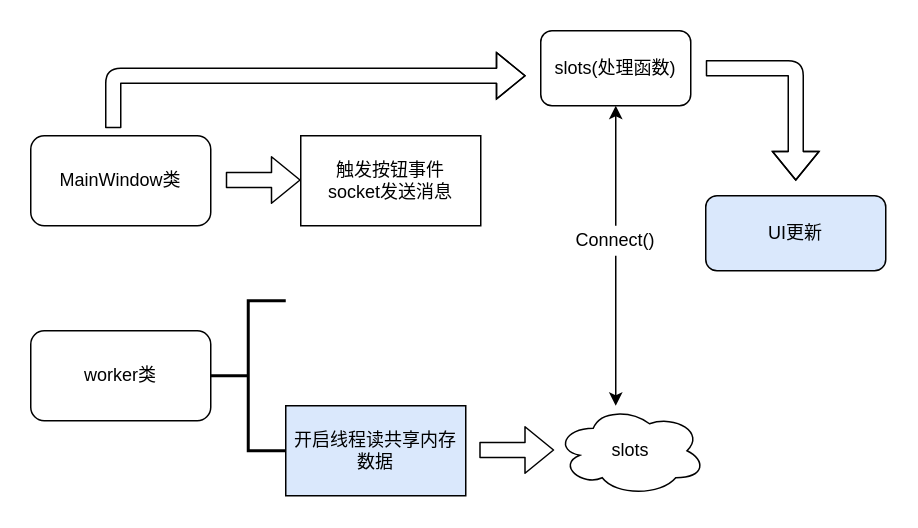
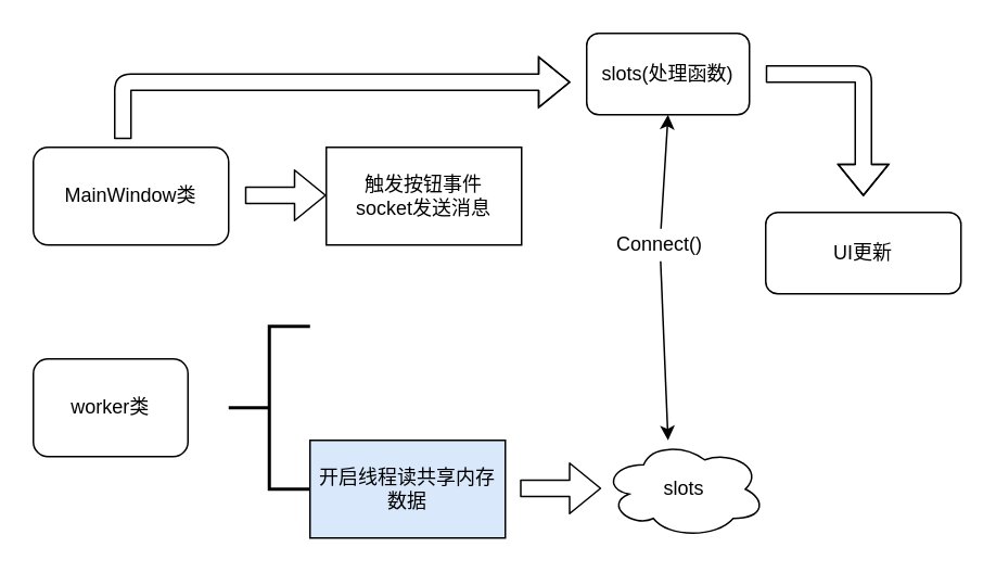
  <mxCell id="0" />
  <mxCell id="1" parent="0" />
  <mxCell id="2" value="MainWindow类" style="rounded=1;whiteSpace=wrap;html=1;" vertex="1" parent="1"><mxGeometry x="20" y="90" width="120" height="60" as="geometry" /></mxCell>
- <mxCell id="3" value="worker类" style="rounded=1;whiteSpace=wrap;html=1;" vertex="1" parent="1"><mxGeometry x="20" y="220" width="120" height="60" as="geometry" /></mxCell>
+ <mxCell id="3" value="worker类" style="rounded=1;whiteSpace=wrap;html=1;" vertex="1" parent="1"><mxGeometry x="20" y="220" width="95" height="60" as="geometry" /></mxCell>
  <mxCell id="4" value="" style="shape=flexArrow;endArrow=classic;html=1;" edge="1" parent="1"><mxGeometry width="50" height="50" relative="1" as="geometry"><mxPoint x="150" y="119.5" as="sourcePoint" /><mxPoint x="200" y="119.5" as="targetPoint" /></mxGeometry></mxCell>
  <mxCell id="5" value="触发按钮事件&lt;br&gt;socket发送消息" style="rounded=0;whiteSpace=wrap;html=1;" vertex="1" parent="1"><mxGeometry x="200" y="90" width="120" height="60" as="geometry" /></mxCell>
  <mxCell id="6" value="" style="strokeWidth=2;html=1;shape=mxgraph.flowchart.annotation_2;align=left;labelPosition=right;pointerEvents=1;" vertex="1" parent="1"><mxGeometry x="140" y="200" width="50" height="100" as="geometry" /></mxCell>
  <mxCell id="7" value="开启线程读共享内存数据" style="rounded=0;whiteSpace=wrap;html=1;fillColor=#dae8fc;" vertex="1" parent="1"><mxGeometry x="190" y="270" width="120" height="60" as="geometry" /></mxCell>
  <mxCell id="8" value="" style="shape=flexArrow;endArrow=classic;html=1;" edge="1" parent="1"><mxGeometry width="50" height="50" relative="1" as="geometry"><mxPoint x="319" y="299.5" as="sourcePoint" /><mxPoint x="369" y="299.5" as="targetPoint" /></mxGeometry></mxCell>
  <mxCell id="9" value="slots" style="ellipse;shape=cloud;whiteSpace=wrap;html=1;" vertex="1" parent="1"><mxGeometry x="370" y="270" width="100" height="60" as="geometry" /></mxCell>
  <mxCell id="10" value="" style="shape=flexArrow;endArrow=classic;html=1;" edge="1" parent="1"><mxGeometry width="50" height="50" relative="1" as="geometry"><mxPoint x="75" y="85" as="sourcePoint" /><mxPoint x="350" y="50" as="targetPoint" /><Array as="points"><mxPoint x="75" y="50" /></Array></mxGeometry></mxCell>
  <mxCell id="11" value="" style="endArrow=classic;startArrow=none;html=1;" edge="1" parent="1" source="12"><mxGeometry width="50" height="50" relative="1" as="geometry"><mxPoint x="410" y="270" as="sourcePoint" /><mxPoint x="410" y="70" as="targetPoint" /></mxGeometry></mxCell>
- <mxCell id="12" value="Connect()" style="text;html=1;strokeColor=none;fillColor=none;align=center;verticalAlign=middle;whiteSpace=wrap;rounded=0;" vertex="1" parent="1"><mxGeometry x="390" y="150" width="40" height="20" as="geometry" /></mxCell>
+ <mxCell id="12" value="Connect()" style="text;html=1;strokeColor=none;fillColor=none;align=center;verticalAlign=middle;whiteSpace=wrap;rounded=0;" vertex="1" parent="1"><mxGeometry x="385" y="140" width="40" height="20" as="geometry" /></mxCell>
  <mxCell id="13" value="" style="endArrow=none;startArrow=classic;html=1;" edge="1" parent="1" target="12"><mxGeometry width="50" height="50" relative="1" as="geometry"><mxPoint x="410" y="270" as="sourcePoint" /><mxPoint x="410" y="70" as="targetPoint" /></mxGeometry></mxCell>
  <mxCell id="14" value="slots(处理函数)" style="rounded=1;whiteSpace=wrap;html=1;" vertex="1" parent="1"><mxGeometry x="360" y="20" width="100" height="50" as="geometry" /></mxCell>
  <mxCell id="15" value="" style="shape=flexArrow;endArrow=classic;html=1;" edge="1" parent="1"><mxGeometry width="50" height="50" relative="1" as="geometry"><mxPoint x="470" y="45" as="sourcePoint" /><mxPoint x="530" y="120" as="targetPoint" /><Array as="points"><mxPoint x="530" y="45" /></Array></mxGeometry></mxCell>
- <mxCell id="16" value="UI更新" style="rounded=1;whiteSpace=wrap;html=1;fillColor=#dae8fc;" vertex="1" parent="1"><mxGeometry x="470" y="130" width="120" height="50" as="geometry" /></mxCell>
+ <mxCell id="16" value="UI更新" style="rounded=1;whiteSpace=wrap;html=1;" vertex="1" parent="1"><mxGeometry x="470" y="130" width="120" height="50" as="geometry" /></mxCell>
